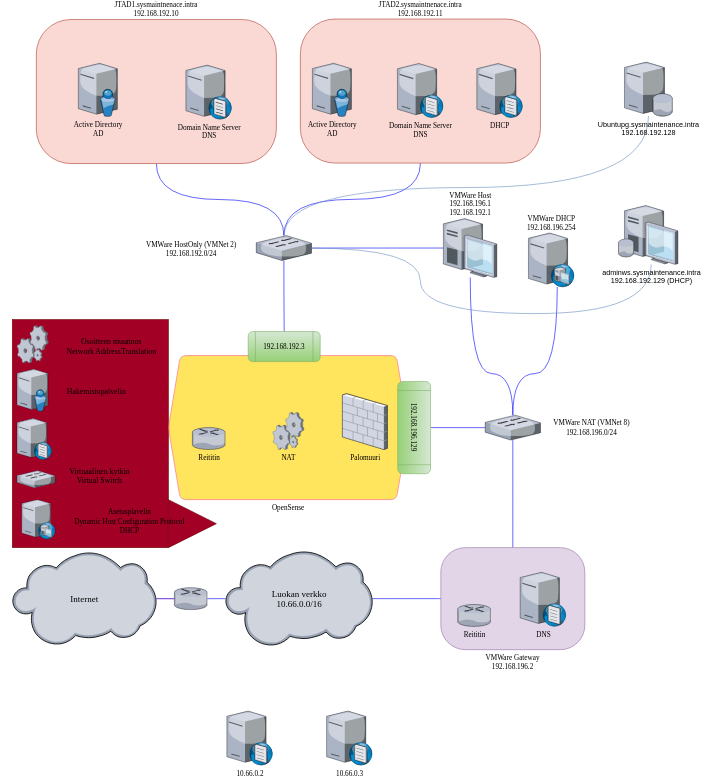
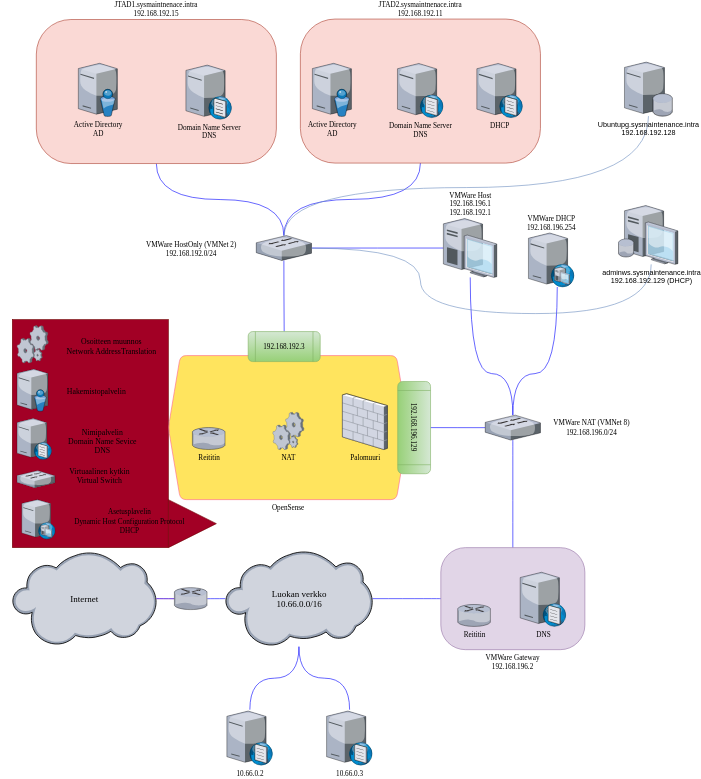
  <mxCell id="0" />
  <mxCell id="1" parent="0" />
  <mxCell id="2" value="" style="rounded=0;whiteSpace=wrap;html=1;shadow=0;glass=0;sketch=0;strokeColor=#6F0000;fontFamily=Verdana;fontSize=13;fontColor=#ffffff;fillColor=#a20025;" parent="1" vertex="1"><mxGeometry y="521" width="260" height="380" as="geometry" x="20" /></mxCell>
  <mxCell id="3" style="edgeStyle=orthogonalEdgeStyle;orthogonalLoop=1;jettySize=auto;html=1;strokeColor=#0000FF;fontFamily=Verdana;fontColor=#000000;fillColor=#FFE45E;curved=1;endArrow=none;endFill=0;" parent="1" source="4" target="42" edge="1"><mxGeometry relative="1" as="geometry" /></mxCell>
- <mxCell id="4" value="&lt;font face=&quot;Verdana&quot;&gt;JTAD1.sysmaintnenace.intra&lt;br&gt;192.168.192.10&lt;/font&gt;" style="rounded=1;whiteSpace=wrap;html=1;shadow=0;glass=0;sketch=0;fontFamily=Comic Sans MS;fillColor=#fad9d5;strokeColor=#ae4132;arcSize=24;labelPosition=center;verticalLabelPosition=top;align=center;verticalAlign=bottom;" parent="1" vertex="1"><mxGeometry x="60" y="21" width="400" height="240" as="geometry" /></mxCell>
+ <mxCell id="4" value="&lt;font face=&quot;Verdana&quot;&gt;JTAD1.sysmaintnenace.intra&lt;br&gt;192.168.192.15&lt;/font&gt;" style="rounded=1;whiteSpace=wrap;html=1;shadow=0;glass=0;sketch=0;fontFamily=Comic Sans MS;fillColor=#fad9d5;strokeColor=#ae4132;arcSize=24;labelPosition=center;verticalLabelPosition=top;align=center;verticalAlign=bottom;" parent="1" vertex="1"><mxGeometry x="60" y="21" width="400" height="240" as="geometry" /></mxCell>
  <mxCell id="5" value="&lt;font color=&quot;#000000&quot;&gt;Active Directory&lt;br&gt;AD&lt;br&gt;&lt;/font&gt;" style="verticalLabelPosition=bottom;sketch=0;aspect=fixed;html=1;verticalAlign=top;strokeColor=none;align=center;outlineConnect=0;shape=mxgraph.citrix.directory_server;rounded=1;shadow=0;glass=0;fontFamily=Verdana;fontColor=#5AA9E6;fillColor=#FFE45E;" parent="1" vertex="1"><mxGeometry x="130" y="94" width="65" height="88.5" as="geometry" /></mxCell>
  <mxCell id="6" value="&lt;font color=&quot;#000000&quot;&gt;Domain Name Server&lt;br&gt;DNS&lt;br&gt;&lt;/font&gt;" style="verticalLabelPosition=bottom;sketch=0;aspect=fixed;html=1;verticalAlign=top;strokeColor=none;align=center;outlineConnect=0;shape=mxgraph.citrix.dns_server;rounded=1;shadow=0;glass=0;fontFamily=Verdana;fontColor=#5AA9E6;fillColor=#FFE45E;" parent="1" vertex="1"><mxGeometry x="309.25" y="94.75" width="76.5" height="92.5" as="geometry" /></mxCell>
  <mxCell id="7" style="edgeStyle=orthogonalEdgeStyle;curved=1;orthogonalLoop=1;jettySize=auto;html=1;strokeColor=#0000FF;fontFamily=Verdana;fontColor=#000000;endArrow=none;endFill=0;fillColor=#FFE45E;" parent="1" source="8" target="42" edge="1"><mxGeometry relative="1" as="geometry" /></mxCell>
  <mxCell id="8" value="&lt;font face=&quot;Verdana&quot;&gt;JTAD2.sysmaintnenace.intra&lt;br&gt;192.168.192.11&lt;/font&gt;" style="rounded=1;whiteSpace=wrap;html=1;shadow=0;glass=0;sketch=0;fontFamily=Comic Sans MS;fillColor=#fad9d5;strokeColor=#ae4132;arcSize=24;labelPosition=center;verticalLabelPosition=top;align=center;verticalAlign=bottom;" parent="1" vertex="1"><mxGeometry x="500" y="20.25" width="400" height="240" as="geometry" /></mxCell>
  <mxCell id="9" value="&lt;font color=&quot;#000000&quot;&gt;Domain Name Server&lt;br&gt;DNS&lt;br&gt;&lt;/font&gt;" style="verticalLabelPosition=bottom;sketch=0;aspect=fixed;html=1;verticalAlign=top;strokeColor=none;align=center;outlineConnect=0;shape=mxgraph.citrix.dns_server;rounded=1;shadow=0;glass=0;fontFamily=Verdana;fontColor=#5AA9E6;fillColor=#FFE45E;" parent="1" vertex="1"><mxGeometry x="661.75" y="92" width="76.5" height="92.5" as="geometry" /></mxCell>
  <mxCell id="10" value="&lt;font color=&quot;#000000&quot;&gt;Active Directory&lt;br&gt;AD&lt;br&gt;&lt;/font&gt;" style="verticalLabelPosition=bottom;sketch=0;aspect=fixed;html=1;verticalAlign=top;strokeColor=none;align=center;outlineConnect=0;shape=mxgraph.citrix.directory_server;rounded=1;shadow=0;glass=0;fontFamily=Verdana;fontColor=#5AA9E6;fillColor=#FFE45E;" parent="1" vertex="1"><mxGeometry x="520" y="94" width="65" height="88.5" as="geometry" /></mxCell>
  <mxCell id="11" value="DHCP" style="verticalLabelPosition=bottom;sketch=0;aspect=fixed;html=1;verticalAlign=top;strokeColor=none;align=center;outlineConnect=0;shape=mxgraph.citrix.dns_server;rounded=1;shadow=0;glass=0;fontFamily=Verdana;fontColor=#000000;fillColor=#FFE45E;" parent="1" vertex="1"><mxGeometry x="794" y="92" width="76.5" height="92.5" as="geometry" /></mxCell>
  <mxCell id="12" value="OpenSense&lt;br&gt;" style="shape=hexagon;perimeter=hexagonPerimeter2;whiteSpace=wrap;html=1;fixedSize=1;rounded=1;shadow=0;glass=0;sketch=0;strokeColor=#FF6392;fontFamily=Verdana;fontColor=#000000;fillColor=#FFE45E;labelPosition=center;verticalLabelPosition=bottom;align=center;verticalAlign=top;" parent="1" vertex="1"><mxGeometry x="280" y="581" width="400" height="240" as="geometry" /></mxCell>
  <mxCell id="13" value="Palomuuri" style="verticalLabelPosition=bottom;sketch=0;aspect=fixed;html=1;verticalAlign=top;strokeColor=none;align=center;outlineConnect=0;shape=mxgraph.citrix.firewall;rounded=1;shadow=0;glass=0;fontFamily=Verdana;fontColor=#000000;fillColor=#FFE45E;" parent="1" vertex="1"><mxGeometry x="570" y="644.5" width="75" height="93" as="geometry" /></mxCell>
  <mxCell id="14" value="Reititin" style="verticalLabelPosition=bottom;sketch=0;aspect=fixed;html=1;verticalAlign=top;strokeColor=none;align=center;outlineConnect=0;shape=mxgraph.citrix.router;rounded=1;shadow=0;glass=0;fontFamily=Verdana;fontColor=#000000;fillColor=#FFE45E;" parent="1" vertex="1"><mxGeometry x="320" y="701" width="55" height="36.5" as="geometry" /></mxCell>
  <mxCell id="15" value="NAT" style="verticalLabelPosition=bottom;sketch=0;aspect=fixed;html=1;verticalAlign=top;strokeColor=none;align=center;outlineConnect=0;shape=mxgraph.citrix.process;rounded=1;shadow=0;glass=0;fontFamily=Verdana;fontColor=#000000;fillColor=#FFE45E;" parent="1" vertex="1"><mxGeometry x="454" y="675.5" width="52" height="62" as="geometry" /></mxCell>
  <mxCell id="16" style="edgeStyle=orthogonalEdgeStyle;curved=1;orthogonalLoop=1;jettySize=auto;html=1;strokeColor=#0000FF;fontFamily=Verdana;fontColor=#000000;endArrow=none;endFill=0;fillColor=#FFE45E;" parent="1" source="17" target="35" edge="1"><mxGeometry relative="1" as="geometry" /></mxCell>
  <mxCell id="17" value="Luokan verkko&lt;br style=&quot;font-size: 15px;&quot;&gt;10.66.0.0/16" style="verticalLabelPosition=middle;sketch=0;aspect=fixed;html=1;verticalAlign=middle;strokeColor=none;align=center;outlineConnect=0;shape=mxgraph.citrix.cloud;rounded=1;shadow=0;glass=0;fontFamily=Verdana;fontColor=#000000;fillColor=#FFE45E;labelPosition=center;fontSize=15;" parent="1" vertex="1"><mxGeometry x="375" y="906" width="245.16" height="160" as="geometry" /></mxCell>
  <mxCell id="18" style="edgeStyle=orthogonalEdgeStyle;curved=1;orthogonalLoop=1;jettySize=auto;html=1;entryX=0.5;entryY=0;entryDx=0;entryDy=0;strokeColor=#0000FF;fontFamily=Verdana;fontColor=#000000;endArrow=none;endFill=0;fillColor=#FFE45E;" parent="1" source="45" target="23" edge="1"><mxGeometry relative="1" as="geometry" /></mxCell>
  <mxCell id="19" style="edgeStyle=orthogonalEdgeStyle;curved=1;orthogonalLoop=1;jettySize=auto;html=1;strokeColor=#0000FF;fontFamily=Verdana;fontColor=#000000;endArrow=none;endFill=0;fillColor=#FFE45E;" parent="1" source="45" target="27" edge="1"><mxGeometry relative="1" as="geometry"><Array as="points"><mxPoint x="854" y="611" /><mxPoint x="783" y="611" /></Array></mxGeometry></mxCell>
  <mxCell id="20" style="edgeStyle=orthogonalEdgeStyle;curved=1;orthogonalLoop=1;jettySize=auto;html=1;strokeColor=#0000FF;fontFamily=Verdana;fontColor=#000000;endArrow=none;endFill=0;fillColor=#FFE45E;" parent="1" source="45" target="38" edge="1"><mxGeometry relative="1" as="geometry" /></mxCell>
  <mxCell id="21" style="edgeStyle=orthogonalEdgeStyle;curved=1;orthogonalLoop=1;jettySize=auto;html=1;strokeColor=#0000FF;fontFamily=Verdana;fontColor=#000000;endArrow=none;endFill=0;fillColor=#FFE45E;" parent="1" source="42" target="22" edge="1"><mxGeometry relative="1" as="geometry" /></mxCell>
  <mxCell id="22" value="192.168.192.3" style="shape=process;whiteSpace=wrap;html=1;backgroundOutline=1;rounded=1;shadow=0;glass=0;sketch=0;strokeColor=#82b366;fontFamily=Verdana;fillColor=#d5e8d4;gradientColor=#97d077;" parent="1" vertex="1"><mxGeometry x="413" y="541" width="120" height="50" as="geometry" /></mxCell>
  <mxCell id="23" value="192.168.196.129" style="shape=process;whiteSpace=wrap;html=1;backgroundOutline=1;rounded=1;shadow=0;glass=0;sketch=0;strokeColor=#82b366;fontFamily=Verdana;fillColor=#d5e8d4;gradientColor=#97d077;rotation=90;" parent="1" vertex="1"><mxGeometry x="612.66" y="673.66" width="153.75" height="54.69" as="geometry" /></mxCell>
  <mxCell id="24" style="edgeStyle=orthogonalEdgeStyle;curved=1;orthogonalLoop=1;jettySize=auto;html=1;strokeColor=#0000FF;fontFamily=Verdana;fontColor=#000000;endArrow=none;endFill=0;fillColor=#FFE45E;" parent="1" source="25" target="45" edge="1"><mxGeometry relative="1" as="geometry"><Array as="points"><mxPoint x="928" y="611" /><mxPoint x="854" y="611" /></Array></mxGeometry></mxCell>
  <mxCell id="25" value="VMWare DHCP&lt;br&gt;192.168.196.254" style="verticalLabelPosition=top;sketch=0;aspect=fixed;html=1;verticalAlign=bottom;strokeColor=none;align=center;outlineConnect=0;shape=mxgraph.citrix.dhcp_server;rounded=1;shadow=0;glass=0;fontFamily=Verdana;fontColor=#000000;fillColor=#FFE45E;labelPosition=center;" parent="1" vertex="1"><mxGeometry x="880" y="376.75" width="76" height="90" as="geometry" /></mxCell>
  <mxCell id="26" style="edgeStyle=orthogonalEdgeStyle;curved=1;orthogonalLoop=1;jettySize=auto;html=1;strokeColor=#0000FF;fontFamily=Verdana;fontColor=#000000;endArrow=none;endFill=0;fillColor=#FFE45E;" parent="1" source="27" target="42" edge="1"><mxGeometry relative="1" as="geometry" /></mxCell>
  <mxCell id="27" value="VMWare Host&lt;br&gt;192.168.196.1&lt;br&gt;192.168.192.1" style="verticalLabelPosition=top;sketch=0;aspect=fixed;html=1;verticalAlign=bottom;strokeColor=none;align=center;outlineConnect=0;shape=mxgraph.citrix.desktop;rounded=1;shadow=0;glass=0;fontFamily=Verdana;fontColor=#000000;fillColor=#FFE45E;labelPosition=center;" parent="1" vertex="1"><mxGeometry x="738.25" y="352.75" width="89" height="98" as="geometry" /></mxCell>
+ <mxCell id="28" style="edgeStyle=orthogonalEdgeStyle;curved=1;orthogonalLoop=1;jettySize=auto;html=1;strokeColor=#0000FF;fontFamily=Verdana;fontColor=#000000;endArrow=none;endFill=0;fillColor=#FFE45E;" parent="1" source="29" target="17" edge="1"><mxGeometry relative="1" as="geometry" /></mxCell>
  <mxCell id="29" value="10.66.0.2" style="verticalLabelPosition=bottom;sketch=0;aspect=fixed;html=1;verticalAlign=top;strokeColor=none;align=center;outlineConnect=0;shape=mxgraph.citrix.dns_server;rounded=1;shadow=0;glass=0;fontFamily=Verdana;fontColor=#000000;fillColor=#FFE45E;" parent="1" vertex="1"><mxGeometry x="377.5" y="1171" width="76.5" height="92.5" as="geometry" /></mxCell>
+ <mxCell id="30" style="edgeStyle=orthogonalEdgeStyle;curved=1;orthogonalLoop=1;jettySize=auto;html=1;strokeColor=#0000FF;fontFamily=Verdana;fontColor=#000000;endArrow=none;endFill=0;fillColor=#FFE45E;" parent="1" source="31" target="17" edge="1"><mxGeometry relative="1" as="geometry" /></mxCell>
  <mxCell id="31" value="10.66.0.3" style="verticalLabelPosition=bottom;sketch=0;aspect=fixed;html=1;verticalAlign=top;strokeColor=none;align=center;outlineConnect=0;shape=mxgraph.citrix.dns_server;rounded=1;shadow=0;glass=0;fontFamily=Verdana;fontColor=#000000;fillColor=#FFE45E;" parent="1" vertex="1"><mxGeometry x="543.66" y="1171" width="76.5" height="92.5" as="geometry" /></mxCell>
  <mxCell id="32" value="Internet" style="verticalLabelPosition=middle;sketch=0;aspect=fixed;html=1;verticalAlign=middle;strokeColor=none;align=center;outlineConnect=0;shape=mxgraph.citrix.cloud;rounded=1;shadow=0;glass=0;fontFamily=Verdana;fontColor=#000000;fillColor=#FFE45E;labelPosition=center;fontSize=15;" parent="1" vertex="1"><mxGeometry y="907.68" width="240" height="156.64" as="geometry" x="20" /></mxCell>
  <mxCell id="33" style="edgeStyle=orthogonalEdgeStyle;curved=1;orthogonalLoop=1;jettySize=auto;html=1;strokeColor=#FF6392;fontFamily=Verdana;fontColor=#000000;endArrow=none;endFill=0;fillColor=#FFE45E;" parent="1" source="35" target="32" edge="1"><mxGeometry relative="1" as="geometry" /></mxCell>
  <mxCell id="34" value="" style="edgeStyle=orthogonalEdgeStyle;curved=1;orthogonalLoop=1;jettySize=auto;html=1;strokeColor=#0000FF;fontFamily=Verdana;fontSize=15;fontColor=#000000;endArrow=none;endFill=0;fillColor=#FFE45E;" parent="1" source="35" target="32" edge="1"><mxGeometry relative="1" as="geometry" /></mxCell>
  <mxCell id="35" value="" style="verticalLabelPosition=bottom;sketch=0;aspect=fixed;html=1;verticalAlign=top;strokeColor=none;align=center;outlineConnect=0;shape=mxgraph.citrix.router;rounded=1;shadow=0;glass=0;fontFamily=Verdana;fontColor=#000000;fillColor=#FFE45E;" parent="1" vertex="1"><mxGeometry x="290" y="967.75" width="55" height="36.5" as="geometry" /></mxCell>
  <mxCell id="36" style="edgeStyle=orthogonalEdgeStyle;curved=1;orthogonalLoop=1;jettySize=auto;html=1;strokeColor=#0000FF;fontFamily=Verdana;fontColor=#000000;endArrow=none;endFill=0;fillColor=#FFE45E;" parent="1" source="38" target="17" edge="1"><mxGeometry relative="1" as="geometry" /></mxCell>
  <mxCell id="37" value="" style="group" parent="1" vertex="1" connectable="0"><mxGeometry x="734" y="901" width="240" height="170" as="geometry" /></mxCell>
  <mxCell id="38" value="VMWare Gateway&lt;br&gt;192.168.196.2" style="rounded=1;whiteSpace=wrap;html=1;shadow=0;glass=0;sketch=0;strokeColor=#9673a6;fontFamily=Verdana;fillColor=#e1d5e7;arcSize=24;labelPosition=center;verticalLabelPosition=bottom;align=center;verticalAlign=top;" parent="37" vertex="1"><mxGeometry width="240" height="170" as="geometry" /></mxCell>
  <mxCell id="39" value="DNS" style="verticalLabelPosition=bottom;sketch=0;aspect=fixed;html=1;verticalAlign=top;strokeColor=none;align=center;outlineConnect=0;shape=mxgraph.citrix.dns_server;rounded=1;shadow=0;glass=0;fontFamily=Verdana;fontColor=#000000;fillColor=#FFE45E;" parent="37" vertex="1"><mxGeometry x="132.25" y="38.75" width="76.5" height="92.5" as="geometry" /></mxCell>
  <mxCell id="40" value="Reititin" style="verticalLabelPosition=bottom;sketch=0;aspect=fixed;html=1;verticalAlign=top;strokeColor=none;align=center;outlineConnect=0;shape=mxgraph.citrix.router;rounded=1;shadow=0;glass=0;fontFamily=Verdana;fontColor=#000000;fillColor=#FFE45E;" parent="37" vertex="1"><mxGeometry x="28.16" y="94.75" width="55" height="36.5" as="geometry" /></mxCell>
  <mxCell id="41" value="" style="group" parent="1" vertex="1" connectable="0"><mxGeometry x="217.5" y="381" width="301" height="41.5" as="geometry" /></mxCell>
  <mxCell id="42" value="" style="verticalLabelPosition=middle;sketch=0;aspect=fixed;html=1;verticalAlign=middle;strokeColor=none;align=right;outlineConnect=0;shape=mxgraph.citrix.switch;rounded=1;shadow=0;glass=0;fontFamily=Verdana;fontColor=#000000;fillColor=#FFE45E;labelPosition=left;" parent="41" vertex="1"><mxGeometry x="209" width="92" height="41.5" as="geometry" /></mxCell>
  <mxCell id="43" value="&lt;span style=&quot;font-size: 12px; text-align: right;&quot;&gt;VMWare HostOnly (VMNet 2)&lt;/span&gt;&lt;br style=&quot;font-size: 12px; text-align: right;&quot;&gt;&lt;span style=&quot;font-size: 12px; text-align: right;&quot;&gt;192.168.192.0/24&lt;/span&gt;" style="text;html=1;align=center;verticalAlign=middle;resizable=0;points=[];autosize=1;strokeColor=none;fillColor=none;fontSize=13;fontFamily=Verdana;fontColor=#000000;" parent="41" vertex="1"><mxGeometry y="1.5" width="200" height="40" as="geometry" /></mxCell>
  <mxCell id="44" value="" style="group" parent="1" vertex="1" connectable="0"><mxGeometry x="808" y="680.25" width="262" height="41.5" as="geometry" /></mxCell>
  <mxCell id="45" value="" style="verticalLabelPosition=middle;sketch=0;aspect=fixed;html=1;verticalAlign=middle;strokeColor=none;align=left;outlineConnect=0;shape=mxgraph.citrix.switch;rounded=1;shadow=0;glass=0;fontFamily=Verdana;fontColor=#000000;fillColor=#FFE45E;labelPosition=right;" parent="44" vertex="1"><mxGeometry width="92" height="41.5" as="geometry" /></mxCell>
  <mxCell id="46" value="&lt;span style=&quot;font-size: 12px; text-align: left;&quot;&gt;VMWare NAT (VMNet 8)&lt;/span&gt;&lt;br style=&quot;font-size: 12px; text-align: left;&quot;&gt;&lt;span style=&quot;font-size: 12px; text-align: left;&quot;&gt;192.168.196.0/24&lt;/span&gt;" style="text;html=1;align=center;verticalAlign=middle;resizable=0;points=[];autosize=1;strokeColor=none;fillColor=none;fontSize=13;fontFamily=Verdana;fontColor=#000000;" parent="44" vertex="1"><mxGeometry x="92" width="170" height="40" as="geometry" /></mxCell>
  <mxCell id="47" value="" style="group" parent="1" vertex="1" connectable="0"><mxGeometry x="27.84" y="761" width="212.5" height="40" as="geometry" /></mxCell>
  <mxCell id="48" value="" style="verticalLabelPosition=bottom;sketch=0;aspect=fixed;html=1;verticalAlign=top;strokeColor=none;align=center;outlineConnect=0;shape=mxgraph.citrix.switch;rounded=1;shadow=0;glass=0;fontFamily=Verdana;fontSize=13;fontColor=#000000;fillColor=#FFE45E;" parent="47" vertex="1"><mxGeometry y="11.5" width="63.18" height="28.5" as="geometry" /></mxCell>
  <mxCell id="49" value="Virtuaalinen kytkin&lt;br&gt;Virtual Switch" style="text;html=1;align=center;verticalAlign=middle;resizable=0;points=[];autosize=1;strokeColor=none;fillColor=none;fontSize=13;fontFamily=Verdana;fontColor=#000000;" parent="47" vertex="1"><mxGeometry x="62.5" width="150" height="40" as="geometry" /></mxCell>
  <mxCell id="50" value="" style="group" parent="1" vertex="1" connectable="0"><mxGeometry x="27.84" y="684.25" width="222.5" height="70" as="geometry" /></mxCell>
  <mxCell id="51" value="" style="verticalLabelPosition=bottom;sketch=0;aspect=fixed;html=1;verticalAlign=top;strokeColor=none;align=center;outlineConnect=0;shape=mxgraph.citrix.dns_server;rounded=1;shadow=0;glass=0;fontFamily=Verdana;fontSize=13;fontColor=#000000;fillColor=#FFE45E;" parent="50" vertex="1"><mxGeometry width="57.9" height="70" as="geometry" /></mxCell>
+ <mxCell id="52" value="Nimipalvelin&lt;br&gt;Domain Name Sevice&lt;br&gt;DNS" style="text;html=1;align=center;verticalAlign=middle;resizable=0;points=[];autosize=1;strokeColor=none;fillColor=none;fontSize=13;fontFamily=Verdana;fontColor=#000000;" parent="50" vertex="1"><mxGeometry x="62.5" y="10" width="160" height="60" as="geometry" /></mxCell>
  <mxCell id="53" value="" style="group" parent="1" vertex="1" connectable="0"><mxGeometry x="27.84" y="603.66" width="202.5" height="70" as="geometry" /></mxCell>
  <mxCell id="54" value="" style="verticalLabelPosition=bottom;sketch=0;aspect=fixed;html=1;verticalAlign=top;strokeColor=none;align=center;outlineConnect=0;shape=mxgraph.citrix.directory_server;rounded=1;shadow=0;glass=0;fontFamily=Verdana;fontSize=15;fontColor=#000000;fillColor=#FFE45E;" parent="53" vertex="1"><mxGeometry width="51.41" height="70" as="geometry" /></mxCell>
  <mxCell id="55" value="&lt;span style=&quot;font-size: 13px;&quot;&gt;Hakemistopalvelin&lt;br&gt;&lt;/span&gt;" style="text;html=1;align=center;verticalAlign=middle;resizable=0;points=[];autosize=1;strokeColor=none;fillColor=none;fontSize=15;fontFamily=Verdana;fontColor=#000000;" parent="53" vertex="1"><mxGeometry x="62.5" y="20" width="140" height="30" as="geometry" /></mxCell>
  <mxCell id="56" value="" style="verticalLabelPosition=bottom;sketch=0;aspect=fixed;html=1;verticalAlign=top;strokeColor=none;align=center;outlineConnect=0;shape=mxgraph.citrix.process;rounded=1;shadow=0;glass=0;fontFamily=Verdana;fontSize=13;fontColor=#000000;fillColor=#FFE45E;" parent="1" vertex="1"><mxGeometry x="28" y="531" width="52" height="62" as="geometry" /></mxCell>
  <mxCell id="57" value="Osoitteen muunnos&lt;br&gt;Network AddressTranslation" style="text;html=1;align=center;verticalAlign=middle;resizable=0;points=[];autosize=1;strokeColor=none;fillColor=none;fontSize=13;fontFamily=Verdana;fontColor=#000000;" parent="1" vertex="1"><mxGeometry x="80" y="546" width="210" height="40" as="geometry" /></mxCell>
  <mxCell id="58" value="" style="triangle;whiteSpace=wrap;html=1;rounded=0;shadow=0;glass=0;sketch=0;strokeColor=#6F0000;fontFamily=Verdana;fontSize=13;fontColor=#ffffff;fillColor=#a20025;" parent="1" vertex="1"><mxGeometry x="280" y="821" width="80" height="80" as="geometry" /></mxCell>
  <mxCell id="59" value="" style="verticalLabelPosition=bottom;sketch=0;aspect=fixed;html=1;verticalAlign=top;strokeColor=none;align=center;outlineConnect=0;shape=mxgraph.citrix.dhcp_server;rounded=1;shadow=0;glass=0;fontFamily=Verdana;fontSize=13;fontColor=#000000;fillColor=#FFE45E;" parent="1" vertex="1"><mxGeometry x="35.75" y="821" width="55.73" height="66" as="geometry" /></mxCell>
  <mxCell id="60" value="&lt;font style=&quot;font-size: 12px;&quot;&gt;Asetusplavelin&lt;br&gt;Dynamic Host Configuration Protocol&lt;br&gt;DHCP&lt;/font&gt;" style="text;html=1;align=center;verticalAlign=middle;resizable=0;points=[];autosize=1;strokeColor=none;fillColor=none;fontSize=13;fontFamily=Verdana;fontColor=#000000;" parent="1" vertex="1"><mxGeometry x="90" y="827" width="250" height="60" as="geometry" /></mxCell>
  <mxCell id="61" style="edgeStyle=orthogonalEdgeStyle;orthogonalLoop=1;jettySize=auto;html=1;endArrow=none;endFill=0;fillColor=#dae8fc;strokeColor=#6c8ebf;curved=1;" edge="1" parent="1" source="62" target="42"><mxGeometry relative="1" as="geometry"><Array as="points"><mxPoint x="1080" y="301" /><mxPoint x="473" y="301" /></Array></mxGeometry></mxCell>
  <mxCell id="62" value="Ubuntupg.sysmaintenance.intra&lt;br&gt;192.168.192.128" style="verticalLabelPosition=bottom;sketch=0;aspect=fixed;html=1;verticalAlign=top;strokeColor=none;align=center;outlineConnect=0;shape=mxgraph.citrix.database_server;" vertex="1" parent="1"><mxGeometry x="1040" y="92" width="80" height="90" as="geometry" /></mxCell>
  <mxCell id="63" style="edgeStyle=orthogonalEdgeStyle;curved=1;orthogonalLoop=1;jettySize=auto;html=1;endArrow=none;endFill=0;fillColor=#dae8fc;strokeColor=#6c8ebf;" edge="1" parent="1" source="64" target="42"><mxGeometry relative="1" as="geometry"><Array as="points"><mxPoint x="1085" y="511" /><mxPoint x="700" y="511" /><mxPoint x="700" y="402" /></Array></mxGeometry></mxCell>
  <mxCell id="64" value="adminws.sysmaintenance.intra&lt;br&gt;192.168.192.129 (DHCP)" style="verticalLabelPosition=bottom;sketch=0;aspect=fixed;html=1;verticalAlign=top;strokeColor=none;align=center;outlineConnect=0;shape=mxgraph.citrix.desktop;" vertex="1" parent="1"><mxGeometry x="1040" y="331" width="89" height="98" as="geometry" /></mxCell>
  <mxCell id="65" value="" style="verticalLabelPosition=bottom;sketch=0;aspect=fixed;html=1;verticalAlign=top;strokeColor=none;align=center;outlineConnect=0;shape=mxgraph.citrix.database;" vertex="1" parent="1"><mxGeometry x="1030" y="386.75" width="25.5" height="30" as="geometry" /></mxCell>
